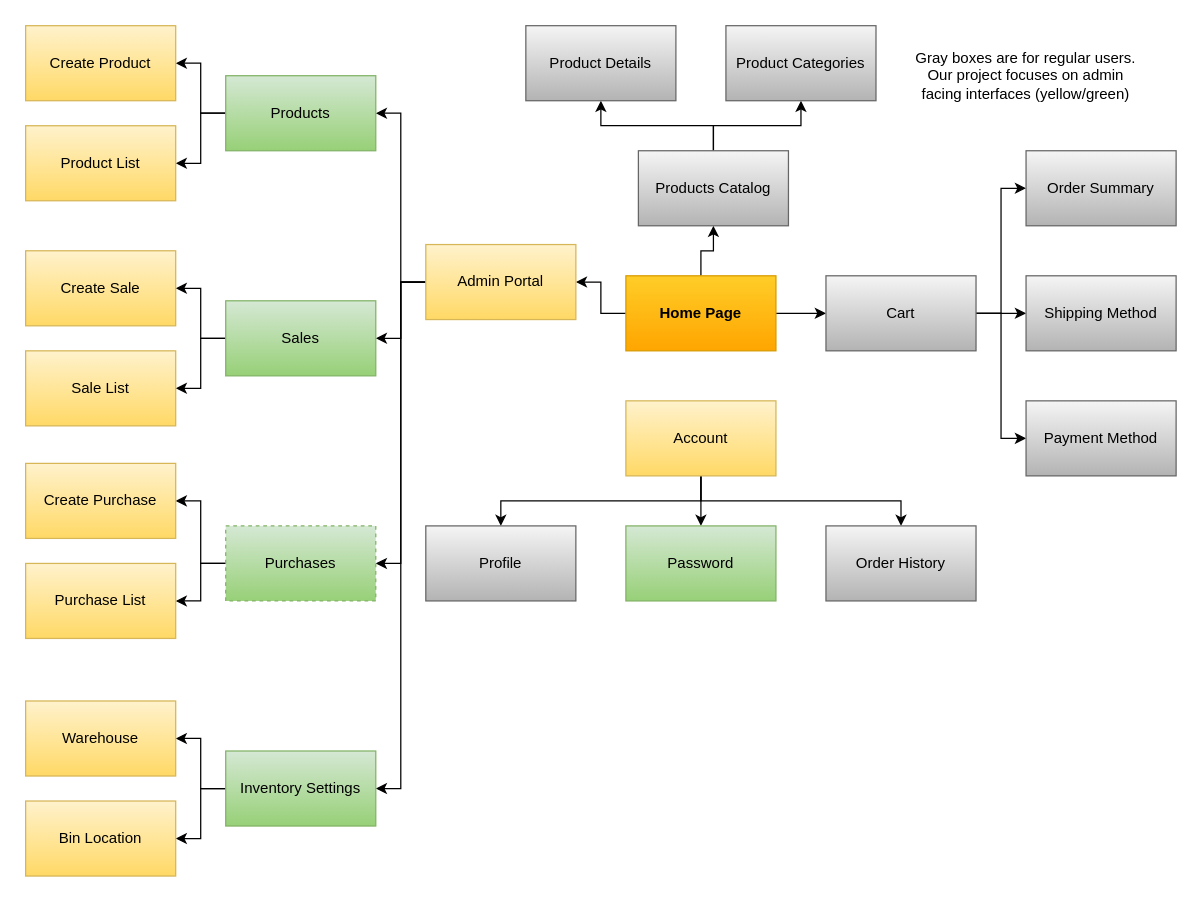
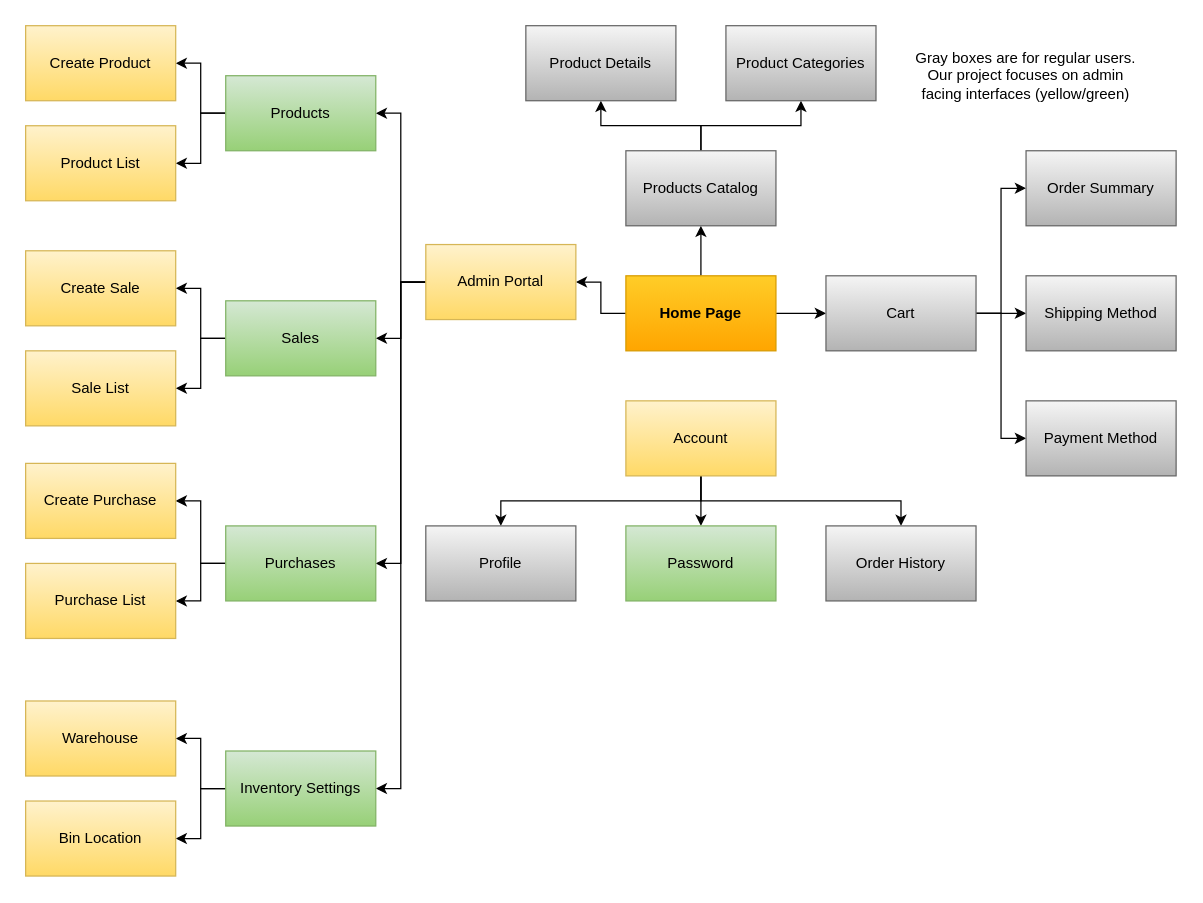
  <mxCell id="0" />
  <mxCell id="1" parent="0" />
  <mxCell id="2" style="edgeStyle=orthogonalEdgeStyle;rounded=0;orthogonalLoop=1;jettySize=auto;html=1;entryX=0.5;entryY=1;entryDx=0;entryDy=0;" parent="1" source="5" target="8" edge="1"><mxGeometry relative="1" as="geometry" /></mxCell>
  <mxCell id="3" style="edgeStyle=orthogonalEdgeStyle;rounded=0;orthogonalLoop=1;jettySize=auto;html=1;entryX=0;entryY=0.5;entryDx=0;entryDy=0;" parent="1" source="5" target="14" edge="1"><mxGeometry relative="1" as="geometry" /></mxCell>
  <mxCell id="4" style="edgeStyle=orthogonalEdgeStyle;rounded=0;orthogonalLoop=1;jettySize=auto;html=1;entryX=1;entryY=0.5;entryDx=0;entryDy=0;" parent="1" source="5" target="29" edge="1"><mxGeometry relative="1" as="geometry" /></mxCell>
  <mxCell id="5" value="&lt;b&gt;Home Page&lt;/b&gt;" style="rounded=0;whiteSpace=wrap;html=1;fillColor=#ffcd28;gradientColor=#ffa500;strokeColor=#d79b00;" parent="1" vertex="1"><mxGeometry x="500" y="220" width="120" height="60" as="geometry" /></mxCell>
  <mxCell id="6" style="edgeStyle=orthogonalEdgeStyle;rounded=0;orthogonalLoop=1;jettySize=auto;html=1;" parent="1" source="8" target="9" edge="1"><mxGeometry relative="1" as="geometry" /></mxCell>
  <mxCell id="7" style="edgeStyle=orthogonalEdgeStyle;rounded=0;orthogonalLoop=1;jettySize=auto;html=1;" parent="1" source="8" target="10" edge="1"><mxGeometry relative="1" as="geometry" /></mxCell>
- <mxCell id="8" value="Products Catalog" style="rounded=0;whiteSpace=wrap;html=1;fillColor=#f5f5f5;gradientColor=#b3b3b3;strokeColor=#666666;" parent="1" vertex="1"><mxGeometry x="510" y="120" width="120" height="60" as="geometry" /></mxCell>
+ <mxCell id="8" value="Products Catalog" style="rounded=0;whiteSpace=wrap;html=1;fillColor=#f5f5f5;gradientColor=#b3b3b3;strokeColor=#666666;" parent="1" vertex="1"><mxGeometry x="500" y="120" width="120" height="60" as="geometry" /></mxCell>
  <mxCell id="9" value="Product Details" style="rounded=0;whiteSpace=wrap;html=1;fillColor=#f5f5f5;gradientColor=#b3b3b3;strokeColor=#666666;" parent="1" vertex="1"><mxGeometry x="420" y="20" width="120" height="60" as="geometry" /></mxCell>
  <mxCell id="10" value="Product Categories" style="rounded=0;whiteSpace=wrap;html=1;fillColor=#f5f5f5;gradientColor=#b3b3b3;strokeColor=#666666;" parent="1" vertex="1"><mxGeometry x="580" y="20" width="120" height="60" as="geometry" /></mxCell>
  <mxCell id="11" style="edgeStyle=orthogonalEdgeStyle;rounded=0;orthogonalLoop=1;jettySize=auto;html=1;entryX=0;entryY=0.5;entryDx=0;entryDy=0;strokeColor=#030303;" parent="1" source="14" target="20" edge="1"><mxGeometry relative="1" as="geometry" /></mxCell>
  <mxCell id="12" style="edgeStyle=orthogonalEdgeStyle;rounded=0;orthogonalLoop=1;jettySize=auto;html=1;entryX=0;entryY=0.5;entryDx=0;entryDy=0;strokeColor=#030303;" parent="1" source="14" target="19" edge="1"><mxGeometry relative="1" as="geometry" /></mxCell>
  <mxCell id="13" style="edgeStyle=orthogonalEdgeStyle;rounded=0;orthogonalLoop=1;jettySize=auto;html=1;entryX=0;entryY=0.5;entryDx=0;entryDy=0;strokeColor=#030303;" parent="1" source="14" target="21" edge="1"><mxGeometry relative="1" as="geometry" /></mxCell>
  <mxCell id="14" value="Cart" style="rounded=0;whiteSpace=wrap;html=1;fillColor=#f5f5f5;gradientColor=#b3b3b3;strokeColor=#666666;" parent="1" vertex="1"><mxGeometry x="660" y="220" width="120" height="60" as="geometry" /></mxCell>
  <mxCell id="15" style="edgeStyle=orthogonalEdgeStyle;rounded=0;orthogonalLoop=1;jettySize=auto;html=1;strokeColor=#030303;" parent="1" source="18" target="22" edge="1"><mxGeometry relative="1" as="geometry" /></mxCell>
  <mxCell id="16" style="edgeStyle=orthogonalEdgeStyle;rounded=0;orthogonalLoop=1;jettySize=auto;html=1;entryX=0.5;entryY=0;entryDx=0;entryDy=0;strokeColor=#030303;exitX=0.5;exitY=1;exitDx=0;exitDy=0;" parent="1" source="18" target="23" edge="1"><mxGeometry relative="1" as="geometry" /></mxCell>
  <mxCell id="17" style="edgeStyle=orthogonalEdgeStyle;rounded=0;orthogonalLoop=1;jettySize=auto;html=1;strokeColor=#030303;exitX=0.5;exitY=1;exitDx=0;exitDy=0;" parent="1" source="18" target="24" edge="1"><mxGeometry relative="1" as="geometry" /></mxCell>
  <mxCell id="18" value="Account" style="rounded=0;whiteSpace=wrap;html=1;fillColor=#fff2cc;gradientColor=#ffd966;strokeColor=#d6b656;" parent="1" vertex="1"><mxGeometry x="500" y="320" width="120" height="60" as="geometry" /></mxCell>
  <mxCell id="19" value="Order Summary" style="rounded=0;whiteSpace=wrap;html=1;fillColor=#f5f5f5;gradientColor=#b3b3b3;strokeColor=#666666;" parent="1" vertex="1"><mxGeometry x="820" y="120" width="120" height="60" as="geometry" /></mxCell>
  <mxCell id="20" value="Shipping Method" style="rounded=0;whiteSpace=wrap;html=1;fillColor=#f5f5f5;gradientColor=#b3b3b3;strokeColor=#666666;" parent="1" vertex="1"><mxGeometry x="820" y="220" width="120" height="60" as="geometry" /></mxCell>
  <mxCell id="21" value="Payment Method" style="rounded=0;whiteSpace=wrap;html=1;fillColor=#f5f5f5;gradientColor=#b3b3b3;strokeColor=#666666;" parent="1" vertex="1"><mxGeometry x="820" y="320" width="120" height="60" as="geometry" /></mxCell>
  <mxCell id="22" value="Password" style="rounded=0;whiteSpace=wrap;html=1;fillColor=#d5e8d4;gradientColor=#97d077;strokeColor=#82b366;" parent="1" vertex="1"><mxGeometry x="500" y="420" width="120" height="60" as="geometry" /></mxCell>
  <mxCell id="23" value="Profile" style="rounded=0;whiteSpace=wrap;html=1;fillColor=#f5f5f5;gradientColor=#b3b3b3;strokeColor=#666666;" parent="1" vertex="1"><mxGeometry x="340" y="420" width="120" height="60" as="geometry" /></mxCell>
  <mxCell id="24" value="Order History" style="rounded=0;whiteSpace=wrap;html=1;fillColor=#f5f5f5;gradientColor=#b3b3b3;strokeColor=#666666;" parent="1" vertex="1"><mxGeometry x="660" y="420" width="120" height="60" as="geometry" /></mxCell>
  <mxCell id="25" style="edgeStyle=orthogonalEdgeStyle;rounded=0;orthogonalLoop=1;jettySize=auto;html=1;entryX=1;entryY=0.5;entryDx=0;entryDy=0;" edge="1" parent="1" source="29" target="32"><mxGeometry relative="1" as="geometry" /></mxCell>
  <mxCell id="26" style="edgeStyle=orthogonalEdgeStyle;rounded=0;orthogonalLoop=1;jettySize=auto;html=1;" edge="1" parent="1" source="29" target="35"><mxGeometry relative="1" as="geometry" /></mxCell>
  <mxCell id="27" style="edgeStyle=orthogonalEdgeStyle;rounded=0;orthogonalLoop=1;jettySize=auto;html=1;entryX=1;entryY=0.5;entryDx=0;entryDy=0;" edge="1" parent="1" source="29" target="38"><mxGeometry relative="1" as="geometry" /></mxCell>
  <mxCell id="28" style="edgeStyle=orthogonalEdgeStyle;rounded=0;orthogonalLoop=1;jettySize=auto;html=1;entryX=1;entryY=0.5;entryDx=0;entryDy=0;" edge="1" parent="1" source="29" target="41"><mxGeometry relative="1" as="geometry" /></mxCell>
  <mxCell id="29" value="Admin Portal" style="rounded=0;whiteSpace=wrap;html=1;fillColor=#fff2cc;gradientColor=#ffd966;strokeColor=#d6b656;" parent="1" vertex="1"><mxGeometry x="340" y="195" width="120" height="60" as="geometry" /></mxCell>
  <mxCell id="30" style="edgeStyle=orthogonalEdgeStyle;rounded=0;orthogonalLoop=1;jettySize=auto;html=1;entryX=1;entryY=0.5;entryDx=0;entryDy=0;" edge="1" parent="1" source="32" target="43"><mxGeometry relative="1" as="geometry" /></mxCell>
  <mxCell id="31" style="edgeStyle=orthogonalEdgeStyle;rounded=0;orthogonalLoop=1;jettySize=auto;html=1;entryX=1;entryY=0.5;entryDx=0;entryDy=0;" edge="1" parent="1" source="32" target="44"><mxGeometry relative="1" as="geometry" /></mxCell>
  <mxCell id="32" value="Products" style="rounded=0;whiteSpace=wrap;html=1;fillColor=#d5e8d4;gradientColor=#97d077;strokeColor=#82b366;" vertex="1" parent="1"><mxGeometry x="180" y="60" width="120" height="60" as="geometry" /></mxCell>
  <mxCell id="33" style="edgeStyle=orthogonalEdgeStyle;rounded=0;orthogonalLoop=1;jettySize=auto;html=1;entryX=1;entryY=0.5;entryDx=0;entryDy=0;" edge="1" parent="1" source="35" target="45"><mxGeometry relative="1" as="geometry" /></mxCell>
  <mxCell id="34" style="edgeStyle=orthogonalEdgeStyle;rounded=0;orthogonalLoop=1;jettySize=auto;html=1;entryX=1;entryY=0.5;entryDx=0;entryDy=0;" edge="1" parent="1" source="35" target="46"><mxGeometry relative="1" as="geometry" /></mxCell>
  <mxCell id="35" value="Sales" style="rounded=0;whiteSpace=wrap;html=1;fillColor=#d5e8d4;gradientColor=#97d077;strokeColor=#82b366;" vertex="1" parent="1"><mxGeometry x="180" y="240" width="120" height="60" as="geometry" /></mxCell>
  <mxCell id="36" style="edgeStyle=orthogonalEdgeStyle;rounded=0;orthogonalLoop=1;jettySize=auto;html=1;entryX=1;entryY=0.5;entryDx=0;entryDy=0;" edge="1" parent="1" source="38" target="47"><mxGeometry relative="1" as="geometry" /></mxCell>
  <mxCell id="37" style="edgeStyle=orthogonalEdgeStyle;rounded=0;orthogonalLoop=1;jettySize=auto;html=1;entryX=1;entryY=0.5;entryDx=0;entryDy=0;" edge="1" parent="1" source="38" target="48"><mxGeometry relative="1" as="geometry" /></mxCell>
- <mxCell id="38" value="Purchases" style="rounded=0;whiteSpace=wrap;html=1;fillColor=#d5e8d4;gradientColor=#97d077;strokeColor=#82b366;dashed=1;" vertex="1" parent="1"><mxGeometry x="180" y="420" width="120" height="60" as="geometry" /></mxCell>
+ <mxCell id="38" value="Purchases" style="rounded=0;whiteSpace=wrap;html=1;fillColor=#d5e8d4;gradientColor=#97d077;strokeColor=#82b366;" vertex="1" parent="1"><mxGeometry x="180" y="420" width="120" height="60" as="geometry" /></mxCell>
  <mxCell id="39" style="edgeStyle=orthogonalEdgeStyle;rounded=0;orthogonalLoop=1;jettySize=auto;html=1;entryX=1;entryY=0.5;entryDx=0;entryDy=0;" edge="1" parent="1" source="41" target="49"><mxGeometry relative="1" as="geometry" /></mxCell>
  <mxCell id="40" style="edgeStyle=orthogonalEdgeStyle;rounded=0;orthogonalLoop=1;jettySize=auto;html=1;entryX=1;entryY=0.5;entryDx=0;entryDy=0;" edge="1" parent="1" source="41" target="50"><mxGeometry relative="1" as="geometry" /></mxCell>
  <mxCell id="41" value="Inventory Settings" style="rounded=0;whiteSpace=wrap;html=1;fillColor=#d5e8d4;gradientColor=#97d077;strokeColor=#82b366;" vertex="1" parent="1"><mxGeometry x="180" y="600" width="120" height="60" as="geometry" /></mxCell>
  <mxCell id="42" value="Gray boxes are for regular users.&lt;br&gt;Our project focuses on admin facing interfaces (yellow/green)" style="text;html=1;strokeColor=none;fillColor=none;align=center;verticalAlign=middle;whiteSpace=wrap;rounded=0;" vertex="1" parent="1"><mxGeometry x="730" y="20" width="180" height="80" as="geometry" /></mxCell>
  <mxCell id="43" value="Create Product" style="rounded=0;whiteSpace=wrap;html=1;fillColor=#fff2cc;gradientColor=#ffd966;strokeColor=#d6b656;" vertex="1" parent="1"><mxGeometry x="20" y="20" width="120" height="60" as="geometry" /></mxCell>
  <mxCell id="44" value="Product List" style="rounded=0;whiteSpace=wrap;html=1;fillColor=#fff2cc;gradientColor=#ffd966;strokeColor=#d6b656;" vertex="1" parent="1"><mxGeometry x="20" y="100" width="120" height="60" as="geometry" /></mxCell>
  <mxCell id="45" value="Create Sale" style="rounded=0;whiteSpace=wrap;html=1;fillColor=#fff2cc;gradientColor=#ffd966;strokeColor=#d6b656;" vertex="1" parent="1"><mxGeometry x="20" y="200" width="120" height="60" as="geometry" /></mxCell>
  <mxCell id="46" value="Sale List" style="rounded=0;whiteSpace=wrap;html=1;fillColor=#fff2cc;gradientColor=#ffd966;strokeColor=#d6b656;" vertex="1" parent="1"><mxGeometry x="20" y="280" width="120" height="60" as="geometry" /></mxCell>
  <mxCell id="47" value="Create Purchase" style="rounded=0;whiteSpace=wrap;html=1;fillColor=#fff2cc;gradientColor=#ffd966;strokeColor=#d6b656;" vertex="1" parent="1"><mxGeometry x="20" y="370" width="120" height="60" as="geometry" /></mxCell>
  <mxCell id="48" value="Purchase List" style="rounded=0;whiteSpace=wrap;html=1;fillColor=#fff2cc;gradientColor=#ffd966;strokeColor=#d6b656;" vertex="1" parent="1"><mxGeometry x="20" y="450" width="120" height="60" as="geometry" /></mxCell>
  <mxCell id="49" value="Warehouse" style="rounded=0;whiteSpace=wrap;html=1;fillColor=#fff2cc;gradientColor=#ffd966;strokeColor=#d6b656;" vertex="1" parent="1"><mxGeometry x="20" y="560" width="120" height="60" as="geometry" /></mxCell>
  <mxCell id="50" value="Bin Location" style="rounded=0;whiteSpace=wrap;html=1;fillColor=#fff2cc;gradientColor=#ffd966;strokeColor=#d6b656;" vertex="1" parent="1"><mxGeometry x="20" y="640" width="120" height="60" as="geometry" /></mxCell>
